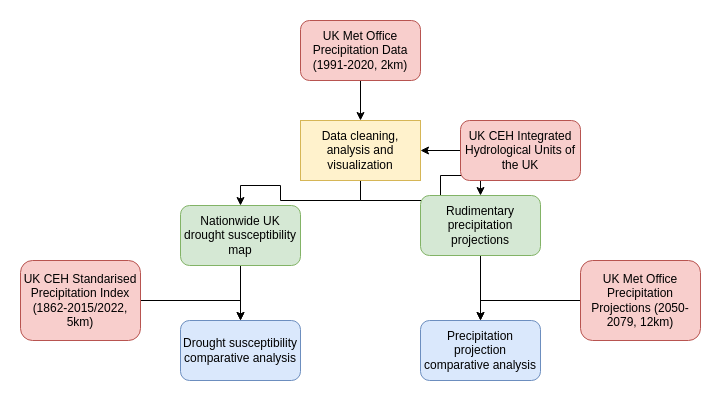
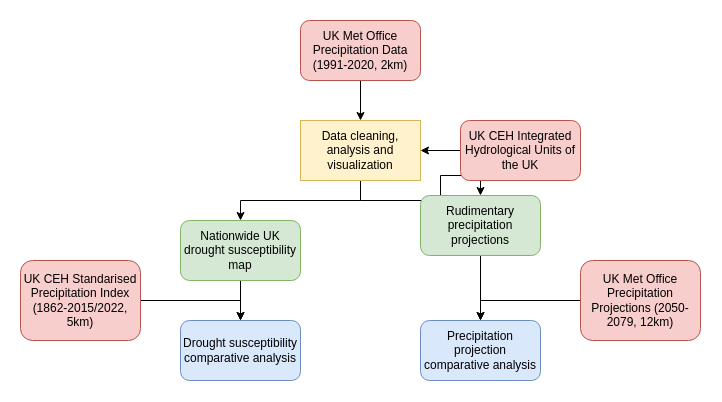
  <mxCell id="0" />
  <mxCell id="1" parent="0" />
  <mxCell id="2" value="" style="edgeStyle=orthogonalEdgeStyle;rounded=0;orthogonalLoop=1;jettySize=auto;html=1;" edge="1" parent="1" source="3" target="6"><mxGeometry relative="1" as="geometry" /></mxCell>
  <mxCell id="3" value="UK Met Office Precipitation Data (1991-2020, 2km)" style="rounded=1;whiteSpace=wrap;html=1;fillColor=#f8cecc;strokeColor=#b85450;" vertex="1" parent="1"><mxGeometry x="300" y="20" width="120" height="60" as="geometry" /></mxCell>
  <mxCell id="4" value="" style="edgeStyle=orthogonalEdgeStyle;rounded=0;orthogonalLoop=1;jettySize=auto;html=1;" edge="1" parent="1" source="6" target="8"><mxGeometry relative="1" as="geometry" /></mxCell>
  <mxCell id="5" style="edgeStyle=orthogonalEdgeStyle;rounded=0;orthogonalLoop=1;jettySize=auto;html=1;exitX=0.5;exitY=1;exitDx=0;exitDy=0;entryX=0.5;entryY=0;entryDx=0;entryDy=0;" edge="1" parent="1" source="6" target="12"><mxGeometry relative="1" as="geometry" /></mxCell>
  <mxCell id="6" value="Data cleaning, analysis and visualization" style="whiteSpace=wrap;html=1;fillColor=#fff2cc;strokeColor=#d6b656;rounded=0;" vertex="1" parent="1"><mxGeometry x="300" y="120" width="120" height="60" as="geometry" /></mxCell>
  <mxCell id="7" value="" style="edgeStyle=orthogonalEdgeStyle;rounded=0;orthogonalLoop=1;jettySize=auto;html=1;" edge="1" parent="1" source="8" target="18"><mxGeometry relative="1" as="geometry" /></mxCell>
  <mxCell id="8" value="Rudimentary precipitation projections" style="rounded=1;whiteSpace=wrap;html=1;fillColor=#d5e8d4;strokeColor=#82b366;" vertex="1" parent="1"><mxGeometry x="420" y="195" width="120" height="60" as="geometry" /></mxCell>
  <mxCell id="9" value="" style="edgeStyle=orthogonalEdgeStyle;rounded=0;orthogonalLoop=1;jettySize=auto;html=1;" edge="1" parent="1" source="10" target="6"><mxGeometry relative="1" as="geometry" /></mxCell>
  <mxCell id="10" value="UK CEH Integrated Hydrological Units of the UK" style="rounded=1;whiteSpace=wrap;html=1;fillColor=#f8cecc;strokeColor=#b85450;" vertex="1" parent="1"><mxGeometry x="460" y="120" width="120" height="60" as="geometry" /></mxCell>
  <mxCell id="11" value="" style="edgeStyle=orthogonalEdgeStyle;rounded=0;orthogonalLoop=1;jettySize=auto;html=1;" edge="1" parent="1" source="12" target="15"><mxGeometry relative="1" as="geometry" /></mxCell>
- <mxCell id="12" value="Nationwide UK drought susceptibility map" style="rounded=1;whiteSpace=wrap;html=1;fillColor=#d5e8d4;strokeColor=#82b366;" vertex="1" parent="1"><mxGeometry x="180" y="205" width="120" height="60" as="geometry" /></mxCell>
+ <mxCell id="12" value="Nationwide UK drought susceptibility map" style="rounded=1;whiteSpace=wrap;html=1;fillColor=#d5e8d4;strokeColor=#82b366;" vertex="1" parent="1"><mxGeometry x="180" y="220" width="120" height="60" as="geometry" /></mxCell>
  <mxCell id="13" style="edgeStyle=orthogonalEdgeStyle;rounded=0;orthogonalLoop=1;jettySize=auto;html=1;exitX=1;exitY=0.5;exitDx=0;exitDy=0;entryX=0.5;entryY=0;entryDx=0;entryDy=0;" edge="1" parent="1" source="14" target="15"><mxGeometry relative="1" as="geometry" /></mxCell>
  <mxCell id="14" value="UK CEH Standarised Precipitation Index (1862-2015/2022, 5km)" style="rounded=1;whiteSpace=wrap;html=1;fillColor=#f8cecc;strokeColor=#b85450;" vertex="1" parent="1"><mxGeometry x="20" y="260" width="120" height="80" as="geometry" /></mxCell>
  <mxCell id="15" value="Drought susceptibility comparative analysis" style="rounded=1;whiteSpace=wrap;html=1;fillColor=#dae8fc;strokeColor=#6c8ebf;" vertex="1" parent="1"><mxGeometry x="180" y="320" width="120" height="60" as="geometry" /></mxCell>
  <mxCell id="16" style="edgeStyle=orthogonalEdgeStyle;rounded=0;orthogonalLoop=1;jettySize=auto;html=1;exitX=0;exitY=0.5;exitDx=0;exitDy=0;entryX=0.5;entryY=0;entryDx=0;entryDy=0;" edge="1" parent="1" source="17" target="18"><mxGeometry relative="1" as="geometry" /></mxCell>
  <mxCell id="17" value="UK Met Office Precipitation Projections (2050-2079, 12km)" style="rounded=1;whiteSpace=wrap;html=1;fillColor=#f8cecc;strokeColor=#b85450;" vertex="1" parent="1"><mxGeometry x="580" y="260" width="120" height="80" as="geometry" /></mxCell>
  <mxCell id="18" value="Precipitation projection comparative analysis" style="rounded=1;whiteSpace=wrap;html=1;fillColor=#dae8fc;strokeColor=#6c8ebf;" vertex="1" parent="1"><mxGeometry x="420" y="320" width="120" height="60" as="geometry" /></mxCell>
